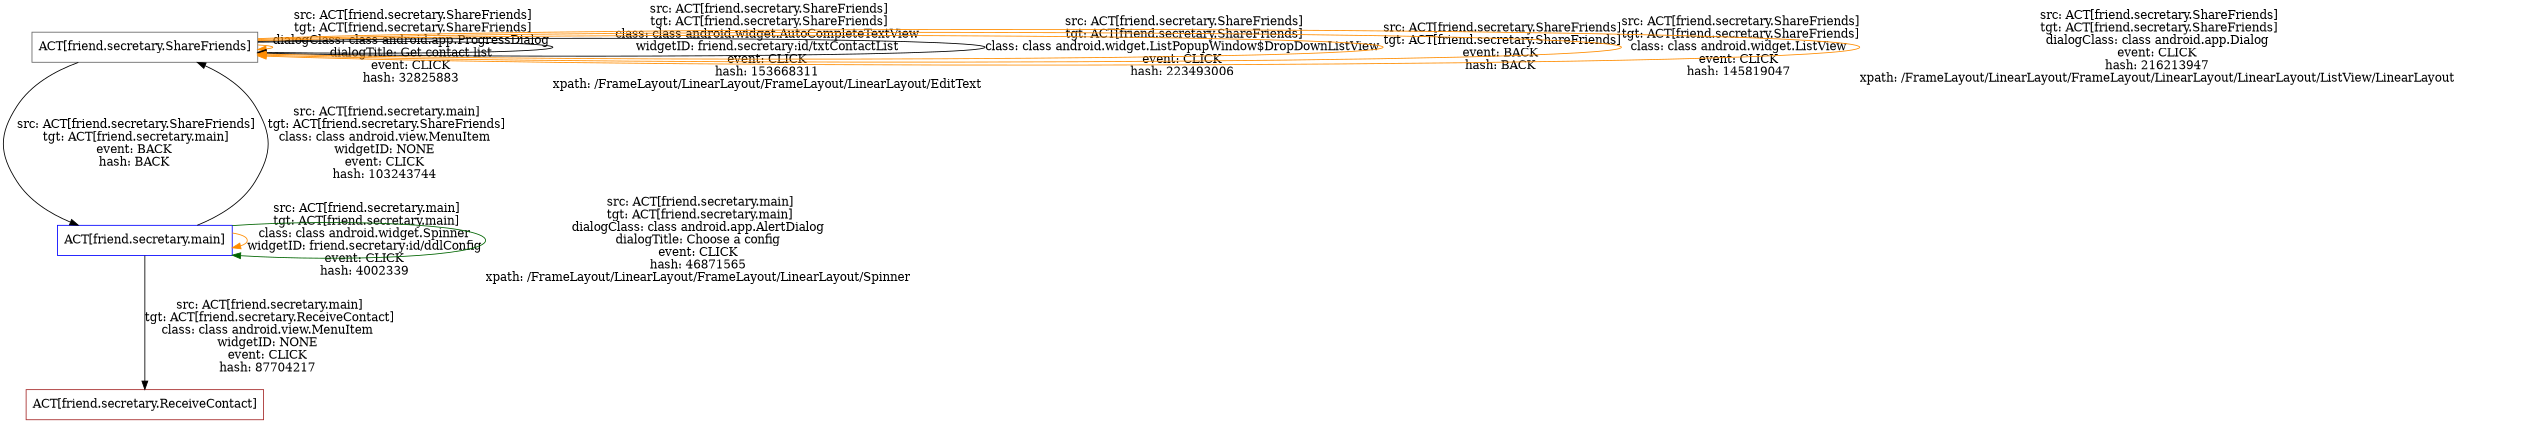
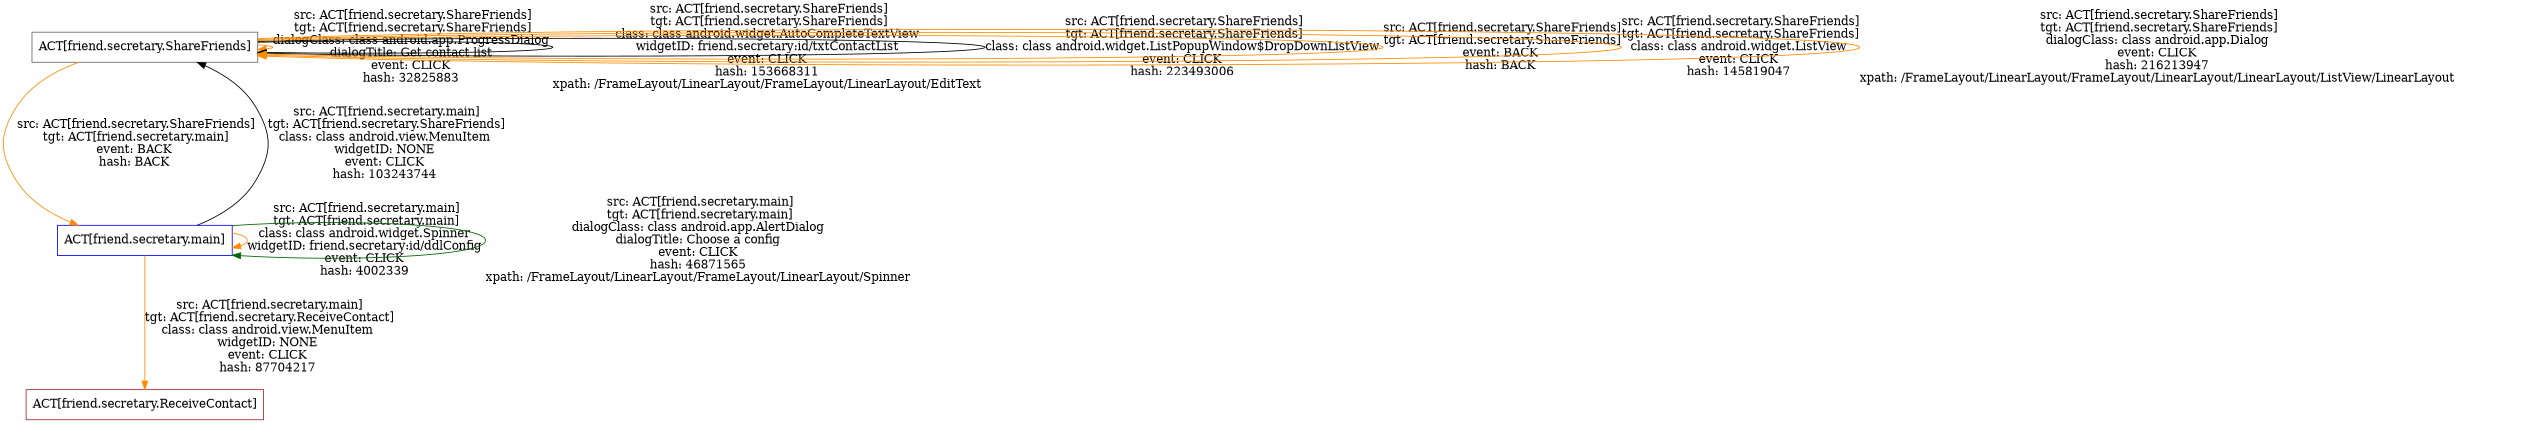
  digraph {
    rankdir=TB
    node [shape=box]
    edge [color=darkorange]
    n1 [color=gray40 label="ACT[friend.secretary.ShareFriends]"]
    n2 [color=blue label="ACT[friend.secretary.main]"]
    n3 [color=brown label="ACT[friend.secretary.ReceiveContact]"]
    n1 -> n1 [label="src: ACT[friend.secretary.ShareFriends]\ntgt: ACT[friend.secretary.ShareFriends]\ndialogClass: class android.app.ProgressDialog \ndialogTitle: Get contact list \nevent: CLICK \nhash: 32825883 "]
    n1 -> n1 [color=black label="src: ACT[friend.secretary.ShareFriends]\ntgt: ACT[friend.secretary.ShareFriends]\nclass: class android.widget.AutoCompleteTextView \nwidgetID: friend.secretary:id/txtContactList \nevent: CLICK \nhash: 153668311 \nxpath: /FrameLayout/LinearLayout/FrameLayout/LinearLayout/EditText "]
    n1 -> n1 [color=black label="src: ACT[friend.secretary.ShareFriends]\ntgt: ACT[friend.secretary.ShareFriends]\nclass: class android.widget.ListPopupWindow$DropDownListView \nevent: CLICK \nhash: 223493006 "]
    n1 -> n1 [label="src: ACT[friend.secretary.ShareFriends]\ntgt: ACT[friend.secretary.ShareFriends]\nevent: BACK \nhash: BACK "]
    n1 -> n1 [label="src: ACT[friend.secretary.ShareFriends]\ntgt: ACT[friend.secretary.ShareFriends]\nclass: class android.widget.ListView \nevent: CLICK \nhash: 145819047 "]
    n1 -> n1 [label="src: ACT[friend.secretary.ShareFriends]\ntgt: ACT[friend.secretary.ShareFriends]\ndialogClass: class android.app.Dialog \nevent: CLICK \nhash: 216213947 \nxpath: /FrameLayout/LinearLayout/FrameLayout/LinearLayout/LinearLayout/ListView/LinearLayout "]
-   n1 -> n2 [color=black label="src: ACT[friend.secretary.ShareFriends]\ntgt: ACT[friend.secretary.main]\nevent: BACK \nhash: BACK "]
+   n1 -> n2 [label="src: ACT[friend.secretary.ShareFriends]\ntgt: ACT[friend.secretary.main]\nevent: BACK \nhash: BACK "]
    n2 -> n1 [color=black label="src: ACT[friend.secretary.main]\ntgt: ACT[friend.secretary.ShareFriends]\nclass: class android.view.MenuItem \nwidgetID: NONE \nevent: CLICK \nhash: 103243744 "]
    n2 -> n2 [label="src: ACT[friend.secretary.main]\ntgt: ACT[friend.secretary.main]\nclass: class android.widget.Spinner \nwidgetID: friend.secretary:id/ddlConfig \nevent: CLICK \nhash: 4002339 "]
    n2 -> n2 [color=darkgreen label="src: ACT[friend.secretary.main]\ntgt: ACT[friend.secretary.main]\ndialogClass: class android.app.AlertDialog \ndialogTitle: Choose a config \nevent: CLICK \nhash: 46871565 \nxpath: /FrameLayout/LinearLayout/FrameLayout/LinearLayout/Spinner "]
-   n2 -> n3 [color=black label="src: ACT[friend.secretary.main]\ntgt: ACT[friend.secretary.ReceiveContact]\nclass: class android.view.MenuItem \nwidgetID: NONE \nevent: CLICK \nhash: 87704217 "]
+   n2 -> n3 [label="src: ACT[friend.secretary.main]\ntgt: ACT[friend.secretary.ReceiveContact]\nclass: class android.view.MenuItem \nwidgetID: NONE \nevent: CLICK \nhash: 87704217 "]
  }
